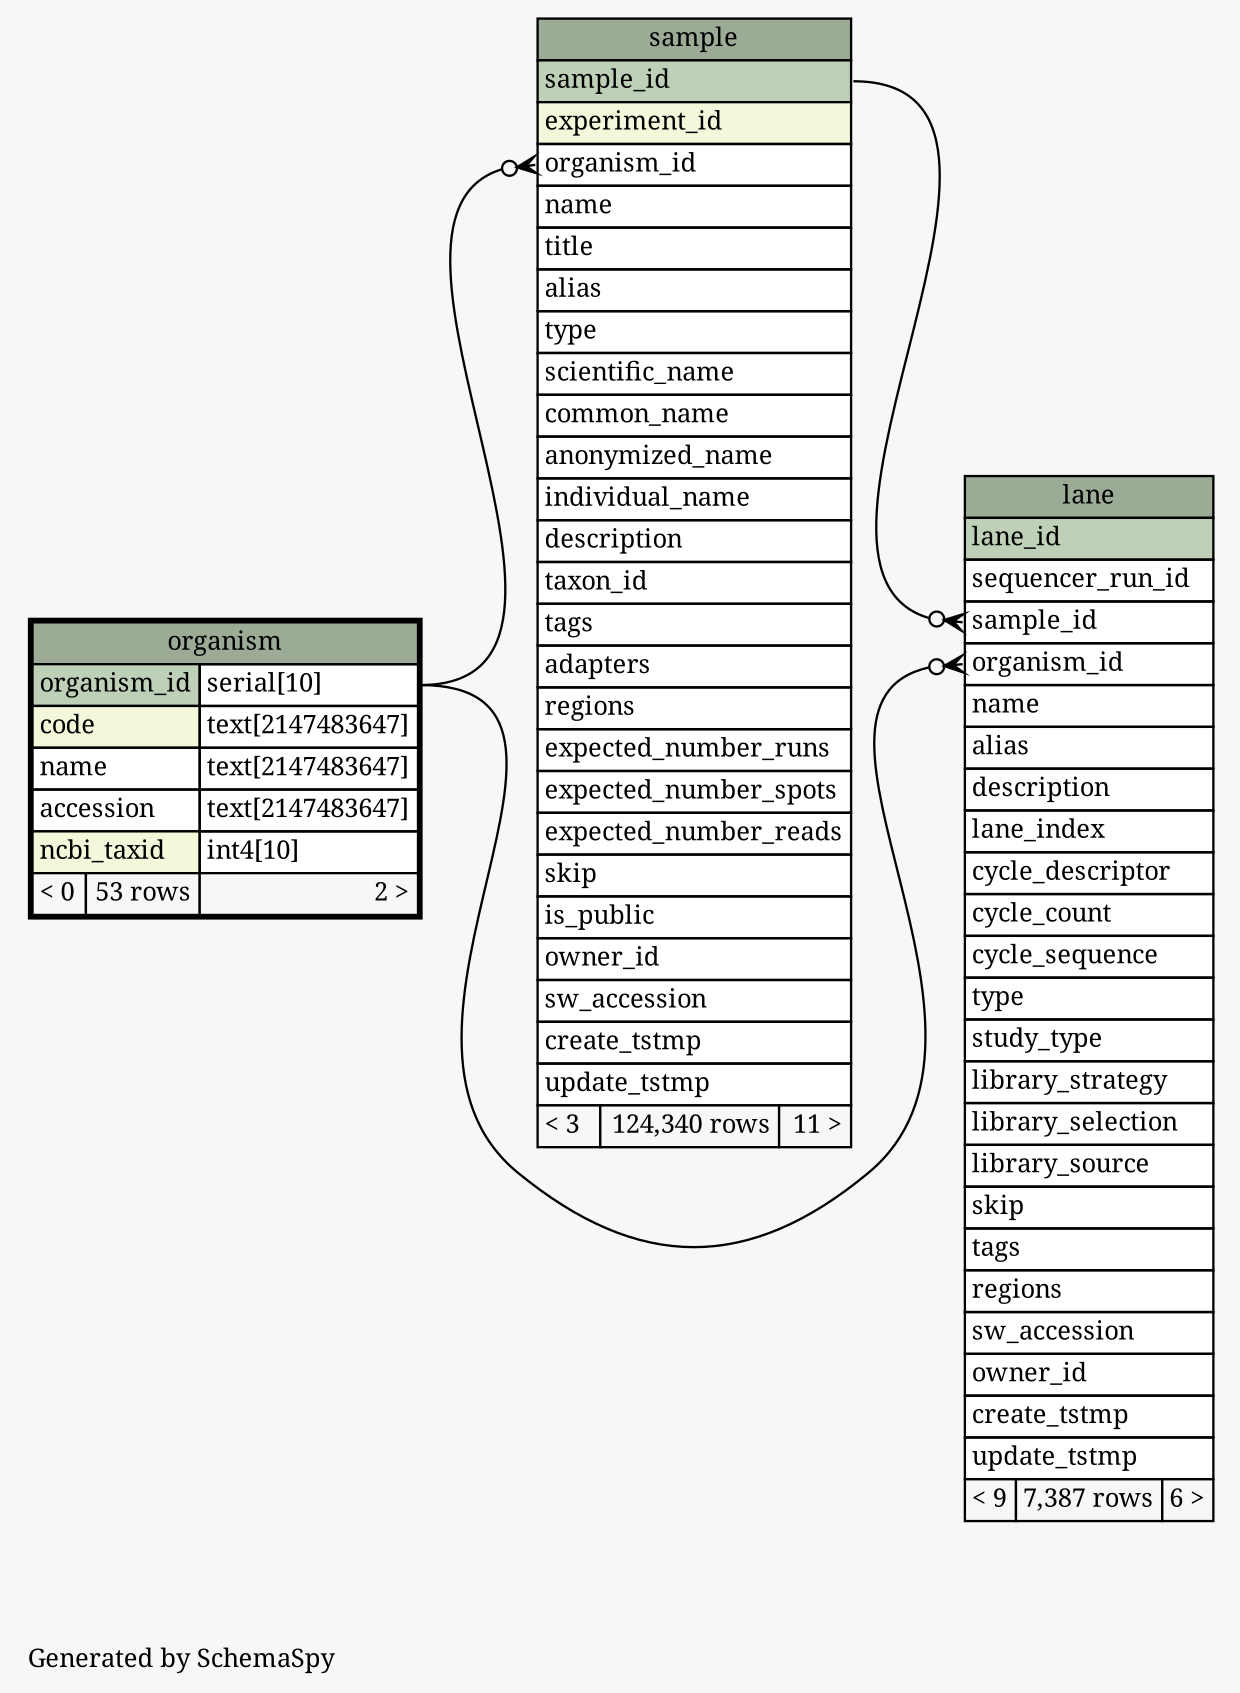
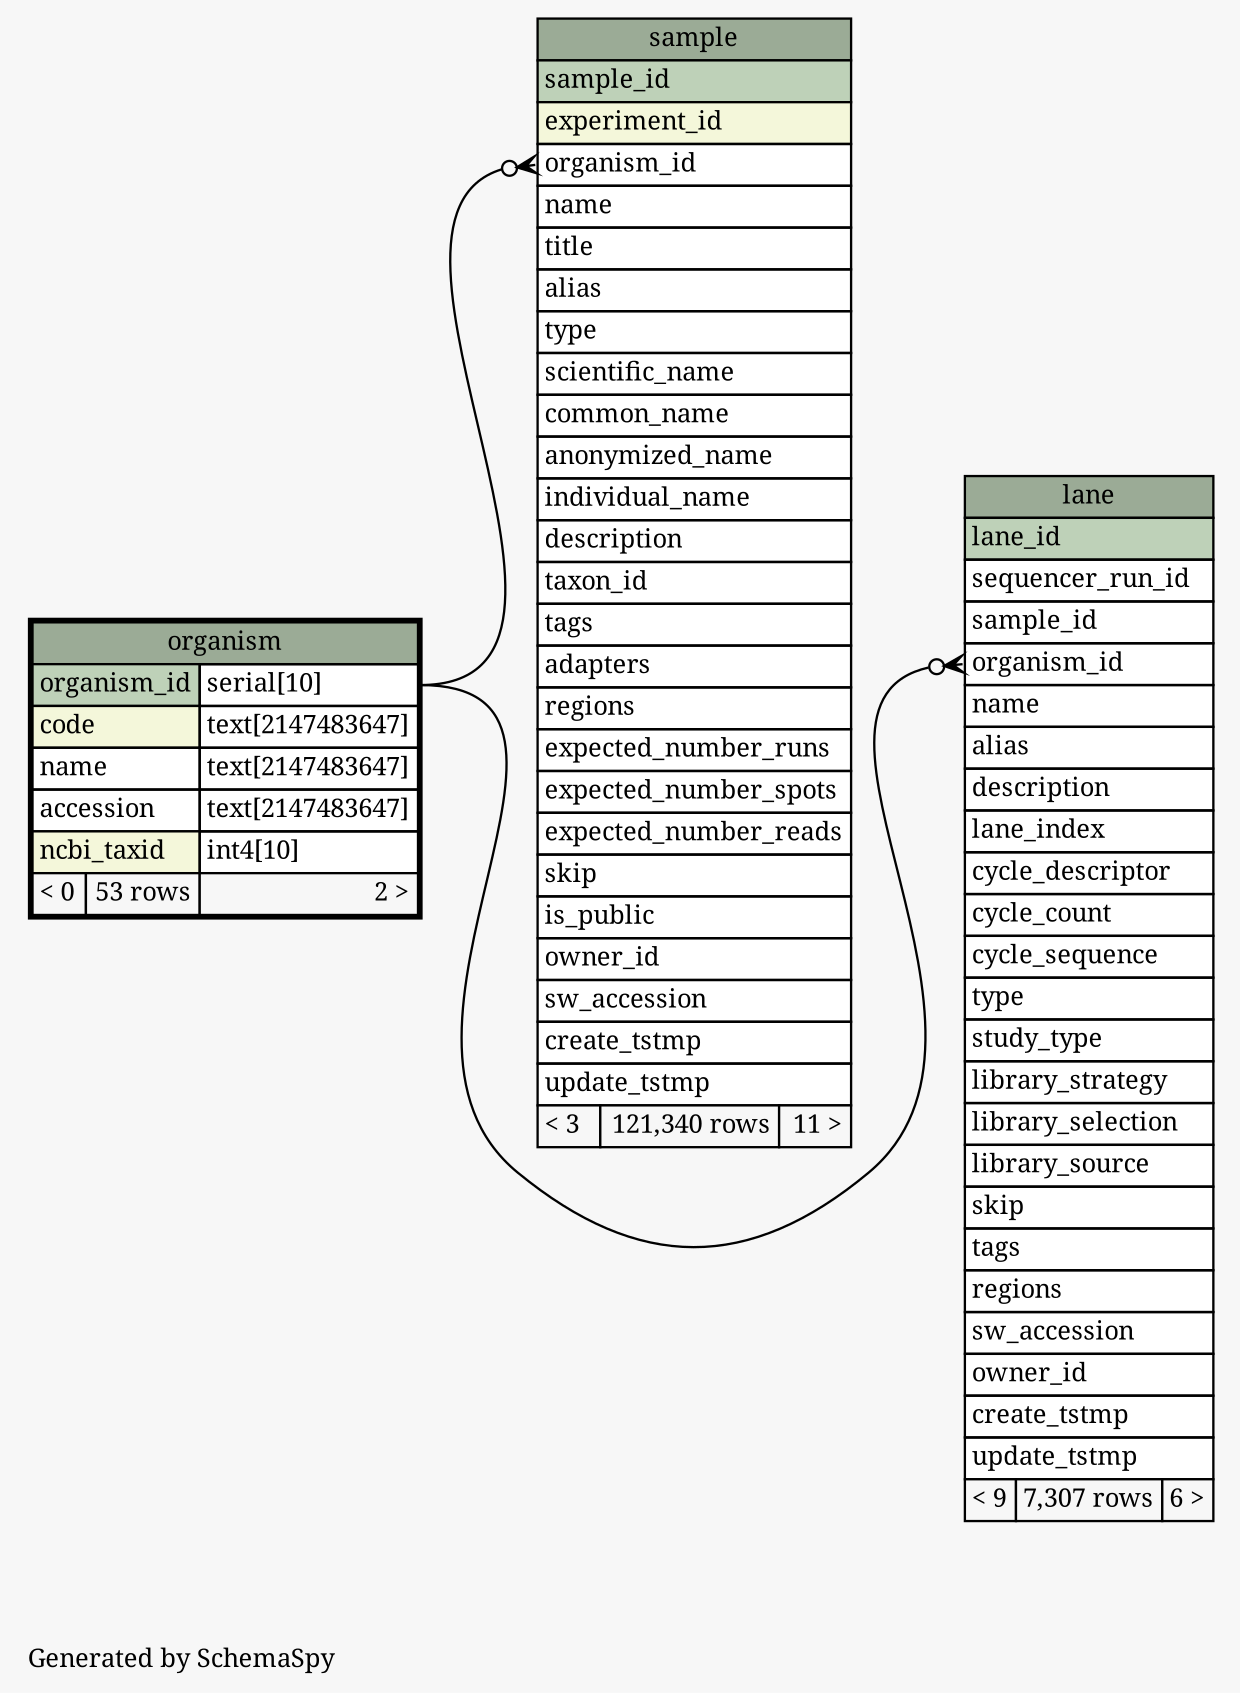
  digraph {
    bgcolor="#f7f7f7"
    fontname="Noto Serif"
    fontsize=11
    label="\nGenerated by SchemaSpy"
    labeljust=l
    nodesep=0.18
    rankdir=RL
    ranksep=0.46
    node [fontname="Noto Serif" fontsize=11 shape=plaintext]
    edge [arrowhead=none arrowsize=0.8 arrowtail=crowodot dir=back fontname="Noto Serif" headport="organism_id.type:e" tailport="organism_id:w"]
-   n1 [label=<     <TABLE BORDER="0" CELLBORDER="1" CELLSPACING="0" BGCOLOR="#ffffff">       <TR><TD COLSPAN="3" BGCOLOR="#9bab96" ALIGN="CENTER">lane</TD></TR>       <TR><TD PORT="lane_id" COLSPAN="3" BGCOLOR="#bed1b8" ALIGN="LEFT">lane_id</TD></TR>       <TR><TD PORT="sequencer_run_id" COLSPAN="3" ALIGN="LEFT">sequencer_run_id</TD></TR>       <TR><TD PORT="sample_id" COLSPAN="3" ALIGN="LEFT">sample_id</TD></TR>       <TR><TD PORT="organism_id" COLSPAN="3" ALIGN="LEFT">organism_id</TD></TR>       <TR><TD PORT="name" COLSPAN="3" ALIGN="LEFT">name</TD></TR>       <TR><TD PORT="alias" COLSPAN="3" ALIGN="LEFT">alias</TD></TR>       <TR><TD PORT="description" COLSPAN="3" ALIGN="LEFT">description</TD></TR>       <TR><TD PORT="lane_index" COLSPAN="3" ALIGN="LEFT">lane_index</TD></TR>       <TR><TD PORT="cycle_descriptor" COLSPAN="3" ALIGN="LEFT">cycle_descriptor</TD></TR>       <TR><TD PORT="cycle_count" COLSPAN="3" ALIGN="LEFT">cycle_count</TD></TR>       <TR><TD PORT="cycle_sequence" COLSPAN="3" ALIGN="LEFT">cycle_sequence</TD></TR>       <TR><TD PORT="type" COLSPAN="3" ALIGN="LEFT">type</TD></TR>       <TR><TD PORT="study_type" COLSPAN="3" ALIGN="LEFT">study_type</TD></TR>       <TR><TD PORT="library_strategy" COLSPAN="3" ALIGN="LEFT">library_strategy</TD></TR>       <TR><TD PORT="library_selection" COLSPAN="3" ALIGN="LEFT">library_selection</TD></TR>       <TR><TD PORT="library_source" COLSPAN="3" ALIGN="LEFT">library_source</TD></TR>       <TR><TD PORT="skip" COLSPAN="3" ALIGN="LEFT">skip</TD></TR>       <TR><TD PORT="tags" COLSPAN="3" ALIGN="LEFT">tags</TD></TR>       <TR><TD PORT="regions" COLSPAN="3" ALIGN="LEFT">regions</TD></TR>       <TR><TD PORT="sw_accession" COLSPAN="3" ALIGN="LEFT">sw_accession</TD></TR>       <TR><TD PORT="owner_id" COLSPAN="3" ALIGN="LEFT">owner_id</TD></TR>       <TR><TD PORT="create_tstmp" COLSPAN="3" ALIGN="LEFT">create_tstmp</TD></TR>       <TR><TD PORT="update_tstmp" COLSPAN="3" ALIGN="LEFT">update_tstmp</TD></TR>       <TR><TD ALIGN="LEFT" BGCOLOR="#f7f7f7">&lt; 9</TD><TD ALIGN="RIGHT" BGCOLOR="#f7f7f7">7,387 rows</TD><TD ALIGN="RIGHT" BGCOLOR="#f7f7f7">6 &gt;</TD></TR>     </TABLE>>]
+   n1 [label=<     <TABLE BORDER="0" CELLBORDER="1" CELLSPACING="0" BGCOLOR="#ffffff">       <TR><TD COLSPAN="3" BGCOLOR="#9bab96" ALIGN="CENTER">lane</TD></TR>       <TR><TD PORT="lane_id" COLSPAN="3" BGCOLOR="#bed1b8" ALIGN="LEFT">lane_id</TD></TR>       <TR><TD PORT="sequencer_run_id" COLSPAN="3" ALIGN="LEFT">sequencer_run_id</TD></TR>       <TR><TD PORT="sample_id" COLSPAN="3" ALIGN="LEFT">sample_id</TD></TR>       <TR><TD PORT="organism_id" COLSPAN="3" ALIGN="LEFT">organism_id</TD></TR>       <TR><TD PORT="name" COLSPAN="3" ALIGN="LEFT">name</TD></TR>       <TR><TD PORT="alias" COLSPAN="3" ALIGN="LEFT">alias</TD></TR>       <TR><TD PORT="description" COLSPAN="3" ALIGN="LEFT">description</TD></TR>       <TR><TD PORT="lane_index" COLSPAN="3" ALIGN="LEFT">lane_index</TD></TR>       <TR><TD PORT="cycle_descriptor" COLSPAN="3" ALIGN="LEFT">cycle_descriptor</TD></TR>       <TR><TD PORT="cycle_count" COLSPAN="3" ALIGN="LEFT">cycle_count</TD></TR>       <TR><TD PORT="cycle_sequence" COLSPAN="3" ALIGN="LEFT">cycle_sequence</TD></TR>       <TR><TD PORT="type" COLSPAN="3" ALIGN="LEFT">type</TD></TR>       <TR><TD PORT="study_type" COLSPAN="3" ALIGN="LEFT">study_type</TD></TR>       <TR><TD PORT="library_strategy" COLSPAN="3" ALIGN="LEFT">library_strategy</TD></TR>       <TR><TD PORT="library_selection" COLSPAN="3" ALIGN="LEFT">library_selection</TD></TR>       <TR><TD PORT="library_source" COLSPAN="3" ALIGN="LEFT">library_source</TD></TR>       <TR><TD PORT="skip" COLSPAN="3" ALIGN="LEFT">skip</TD></TR>       <TR><TD PORT="tags" COLSPAN="3" ALIGN="LEFT">tags</TD></TR>       <TR><TD PORT="regions" COLSPAN="3" ALIGN="LEFT">regions</TD></TR>       <TR><TD PORT="sw_accession" COLSPAN="3" ALIGN="LEFT">sw_accession</TD></TR>       <TR><TD PORT="owner_id" COLSPAN="3" ALIGN="LEFT">owner_id</TD></TR>       <TR><TD PORT="create_tstmp" COLSPAN="3" ALIGN="LEFT">create_tstmp</TD></TR>       <TR><TD PORT="update_tstmp" COLSPAN="3" ALIGN="LEFT">update_tstmp</TD></TR>       <TR><TD ALIGN="LEFT" BGCOLOR="#f7f7f7">&lt; 9</TD><TD ALIGN="RIGHT" BGCOLOR="#f7f7f7">7,307 rows</TD><TD ALIGN="RIGHT" BGCOLOR="#f7f7f7">6 &gt;</TD></TR>     </TABLE>>]
    n2 [label=<     <TABLE BORDER="2" CELLBORDER="1" CELLSPACING="0" BGCOLOR="#ffffff">       <TR><TD COLSPAN="3" BGCOLOR="#9bab96" ALIGN="CENTER">organism</TD></TR>       <TR><TD PORT="organism_id" COLSPAN="2" BGCOLOR="#bed1b8" ALIGN="LEFT">organism_id</TD><TD PORT="organism_id.type" ALIGN="LEFT">serial[10]</TD></TR>       <TR><TD PORT="code" COLSPAN="2" BGCOLOR="#f4f7da" ALIGN="LEFT">code</TD><TD PORT="code.type" ALIGN="LEFT">text[2147483647]</TD></TR>       <TR><TD PORT="name" COLSPAN="2" ALIGN="LEFT">name</TD><TD PORT="name.type" ALIGN="LEFT">text[2147483647]</TD></TR>       <TR><TD PORT="accession" COLSPAN="2" ALIGN="LEFT">accession</TD><TD PORT="accession.type" ALIGN="LEFT">text[2147483647]</TD></TR>       <TR><TD PORT="ncbi_taxid" COLSPAN="2" BGCOLOR="#f4f7da" ALIGN="LEFT">ncbi_taxid</TD><TD PORT="ncbi_taxid.type" ALIGN="LEFT">int4[10]</TD></TR>       <TR><TD ALIGN="LEFT" BGCOLOR="#f7f7f7">&lt; 0</TD><TD ALIGN="RIGHT" BGCOLOR="#f7f7f7">53 rows</TD><TD ALIGN="RIGHT" BGCOLOR="#f7f7f7">2 &gt;</TD></TR>     </TABLE>>]
-   n3 [label=<     <TABLE BORDER="0" CELLBORDER="1" CELLSPACING="0" BGCOLOR="#ffffff">       <TR><TD COLSPAN="3" BGCOLOR="#9bab96" ALIGN="CENTER">sample</TD></TR>       <TR><TD PORT="sample_id" COLSPAN="3" BGCOLOR="#bed1b8" ALIGN="LEFT">sample_id</TD></TR>       <TR><TD PORT="experiment_id" COLSPAN="3" BGCOLOR="#f4f7da" ALIGN="LEFT">experiment_id</TD></TR>       <TR><TD PORT="organism_id" COLSPAN="3" ALIGN="LEFT">organism_id</TD></TR>       <TR><TD PORT="name" COLSPAN="3" ALIGN="LEFT">name</TD></TR>       <TR><TD PORT="title" COLSPAN="3" ALIGN="LEFT">title</TD></TR>       <TR><TD PORT="alias" COLSPAN="3" ALIGN="LEFT">alias</TD></TR>       <TR><TD PORT="type" COLSPAN="3" ALIGN="LEFT">type</TD></TR>       <TR><TD PORT="scientific_name" COLSPAN="3" ALIGN="LEFT">scientific_name</TD></TR>       <TR><TD PORT="common_name" COLSPAN="3" ALIGN="LEFT">common_name</TD></TR>       <TR><TD PORT="anonymized_name" COLSPAN="3" ALIGN="LEFT">anonymized_name</TD></TR>       <TR><TD PORT="individual_name" COLSPAN="3" ALIGN="LEFT">individual_name</TD></TR>       <TR><TD PORT="description" COLSPAN="3" ALIGN="LEFT">description</TD></TR>       <TR><TD PORT="taxon_id" COLSPAN="3" ALIGN="LEFT">taxon_id</TD></TR>       <TR><TD PORT="tags" COLSPAN="3" ALIGN="LEFT">tags</TD></TR>       <TR><TD PORT="adapters" COLSPAN="3" ALIGN="LEFT">adapters</TD></TR>       <TR><TD PORT="regions" COLSPAN="3" ALIGN="LEFT">regions</TD></TR>       <TR><TD PORT="expected_number_runs" COLSPAN="3" ALIGN="LEFT">expected_number_runs</TD></TR>       <TR><TD PORT="expected_number_spots" COLSPAN="3" ALIGN="LEFT">expected_number_spots</TD></TR>       <TR><TD PORT="expected_number_reads" COLSPAN="3" ALIGN="LEFT">expected_number_reads</TD></TR>       <TR><TD PORT="skip" COLSPAN="3" ALIGN="LEFT">skip</TD></TR>       <TR><TD PORT="is_public" COLSPAN="3" ALIGN="LEFT">is_public</TD></TR>       <TR><TD PORT="owner_id" COLSPAN="3" ALIGN="LEFT">owner_id</TD></TR>       <TR><TD PORT="sw_accession" COLSPAN="3" ALIGN="LEFT">sw_accession</TD></TR>       <TR><TD PORT="create_tstmp" COLSPAN="3" ALIGN="LEFT">create_tstmp</TD></TR>       <TR><TD PORT="update_tstmp" COLSPAN="3" ALIGN="LEFT">update_tstmp</TD></TR>       <TR><TD ALIGN="LEFT" BGCOLOR="#f7f7f7">&lt; 3</TD><TD ALIGN="RIGHT" BGCOLOR="#f7f7f7">124,340 rows</TD><TD ALIGN="RIGHT" BGCOLOR="#f7f7f7">11 &gt;</TD></TR>     </TABLE>>]
+   n3 [label=<     <TABLE BORDER="0" CELLBORDER="1" CELLSPACING="0" BGCOLOR="#ffffff">       <TR><TD COLSPAN="3" BGCOLOR="#9bab96" ALIGN="CENTER">sample</TD></TR>       <TR><TD PORT="sample_id" COLSPAN="3" BGCOLOR="#bed1b8" ALIGN="LEFT">sample_id</TD></TR>       <TR><TD PORT="experiment_id" COLSPAN="3" BGCOLOR="#f4f7da" ALIGN="LEFT">experiment_id</TD></TR>       <TR><TD PORT="organism_id" COLSPAN="3" ALIGN="LEFT">organism_id</TD></TR>       <TR><TD PORT="name" COLSPAN="3" ALIGN="LEFT">name</TD></TR>       <TR><TD PORT="title" COLSPAN="3" ALIGN="LEFT">title</TD></TR>       <TR><TD PORT="alias" COLSPAN="3" ALIGN="LEFT">alias</TD></TR>       <TR><TD PORT="type" COLSPAN="3" ALIGN="LEFT">type</TD></TR>       <TR><TD PORT="scientific_name" COLSPAN="3" ALIGN="LEFT">scientific_name</TD></TR>       <TR><TD PORT="common_name" COLSPAN="3" ALIGN="LEFT">common_name</TD></TR>       <TR><TD PORT="anonymized_name" COLSPAN="3" ALIGN="LEFT">anonymized_name</TD></TR>       <TR><TD PORT="individual_name" COLSPAN="3" ALIGN="LEFT">individual_name</TD></TR>       <TR><TD PORT="description" COLSPAN="3" ALIGN="LEFT">description</TD></TR>       <TR><TD PORT="taxon_id" COLSPAN="3" ALIGN="LEFT">taxon_id</TD></TR>       <TR><TD PORT="tags" COLSPAN="3" ALIGN="LEFT">tags</TD></TR>       <TR><TD PORT="adapters" COLSPAN="3" ALIGN="LEFT">adapters</TD></TR>       <TR><TD PORT="regions" COLSPAN="3" ALIGN="LEFT">regions</TD></TR>       <TR><TD PORT="expected_number_runs" COLSPAN="3" ALIGN="LEFT">expected_number_runs</TD></TR>       <TR><TD PORT="expected_number_spots" COLSPAN="3" ALIGN="LEFT">expected_number_spots</TD></TR>       <TR><TD PORT="expected_number_reads" COLSPAN="3" ALIGN="LEFT">expected_number_reads</TD></TR>       <TR><TD PORT="skip" COLSPAN="3" ALIGN="LEFT">skip</TD></TR>       <TR><TD PORT="is_public" COLSPAN="3" ALIGN="LEFT">is_public</TD></TR>       <TR><TD PORT="owner_id" COLSPAN="3" ALIGN="LEFT">owner_id</TD></TR>       <TR><TD PORT="sw_accession" COLSPAN="3" ALIGN="LEFT">sw_accession</TD></TR>       <TR><TD PORT="create_tstmp" COLSPAN="3" ALIGN="LEFT">create_tstmp</TD></TR>       <TR><TD PORT="update_tstmp" COLSPAN="3" ALIGN="LEFT">update_tstmp</TD></TR>       <TR><TD ALIGN="LEFT" BGCOLOR="#f7f7f7">&lt; 3</TD><TD ALIGN="RIGHT" BGCOLOR="#f7f7f7">121,340 rows</TD><TD ALIGN="RIGHT" BGCOLOR="#f7f7f7">11 &gt;</TD></TR>     </TABLE>>]
    n1 -> n2
-   n1 -> n3 [headport="sample_id:e" tailport="sample_id:w"]
    n3 -> n2
  }
